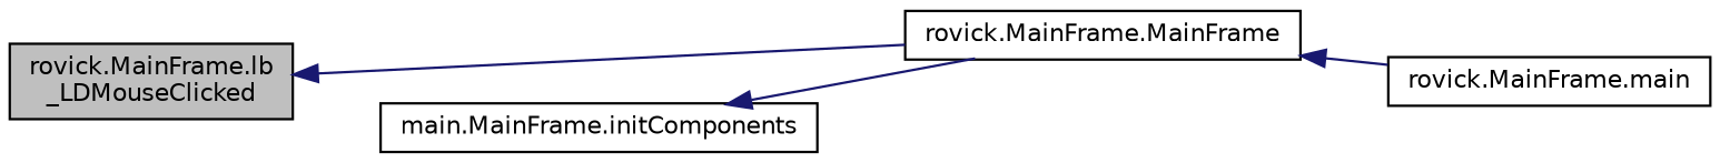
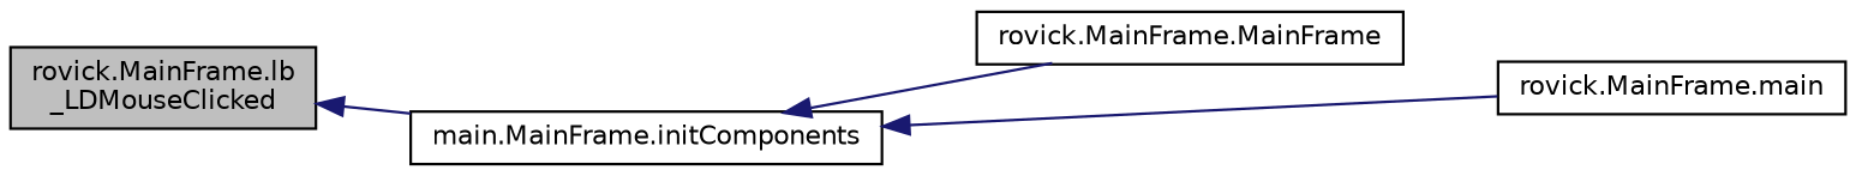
  digraph {
    rankdir=LR
    node [color=black fillcolor=white fontname=Helvetica fontsize=10 shape=record style=filled]
    edge [color=midnightblue dir=back fontname=Helvetica fontsize=10 labelfontname=Helvetica labelfontsize=10 style=solid]
    n1 [fillcolor=grey75 fontcolor=black height=0.2 label="rovick.MainFrame.lb\l_LDMouseClicked" width=0.4]
    n2 [height=0.2 label="main.MainFrame.initComponents" width=0.4]
    n3 [height=0.2 label="rovick.MainFrame.MainFrame" width=0.4]
    n4 [height=0.2 label="rovick.MainFrame.main" width=0.4]
-   n1 -> n3
+   n1 -> n2
    n2 -> n3
-   n3 -> n4
+   n2 -> n4
  }
